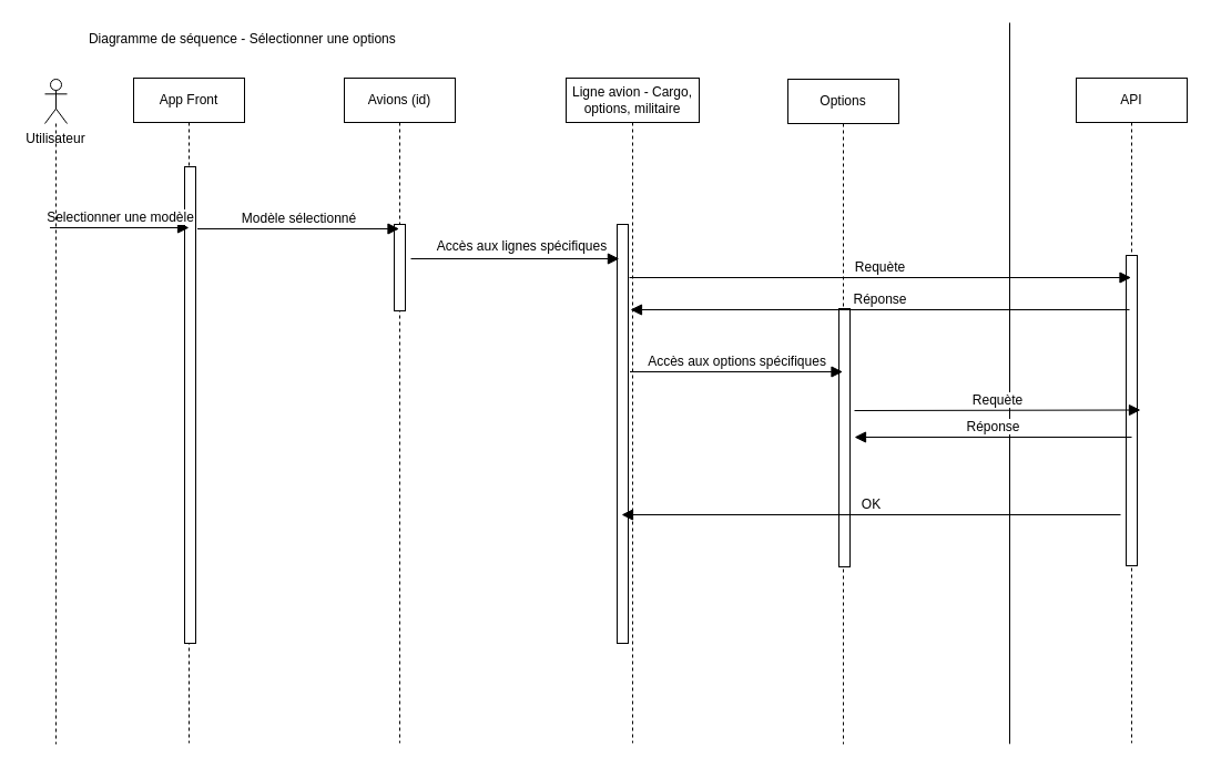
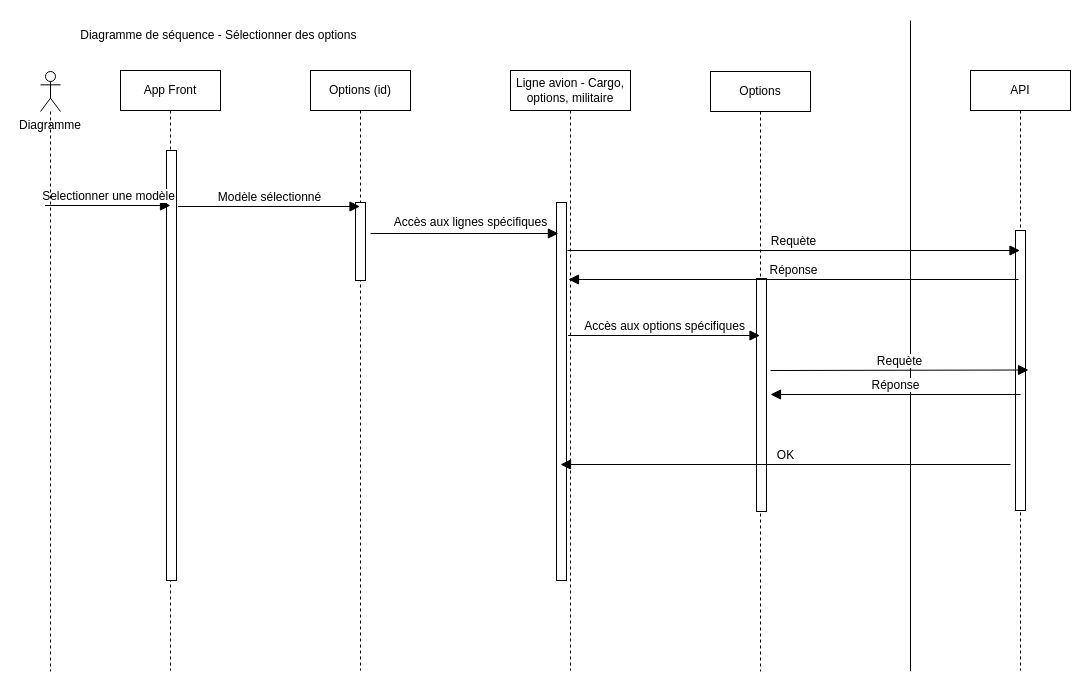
  <mxCell id="0" />
  <mxCell id="1" parent="0" />
  <mxCell id="2" value="App Front" style="shape=umlLifeline;perimeter=lifelinePerimeter;whiteSpace=wrap;html=1;container=1;dropTarget=0;collapsible=0;recursiveResize=0;outlineConnect=0;portConstraint=eastwest;newEdgeStyle={&quot;curved&quot;:0,&quot;rounded&quot;:0};" parent="1" vertex="1"><mxGeometry x="120" y="70" width="100" height="600" as="geometry" /></mxCell>
  <mxCell id="3" value="" style="html=1;points=[[0,0,0,0,5],[0,1,0,0,-5],[1,0,0,0,5],[1,1,0,0,-5]];perimeter=orthogonalPerimeter;outlineConnect=0;targetShapes=umlLifeline;portConstraint=eastwest;newEdgeStyle={&quot;curved&quot;:0,&quot;rounded&quot;:0};" parent="2" vertex="1"><mxGeometry x="46" y="80" width="10" height="430" as="geometry" /></mxCell>
  <mxCell id="4" value="Ligne avion - Cargo, options, militaire" style="shape=umlLifeline;perimeter=lifelinePerimeter;whiteSpace=wrap;html=1;container=1;dropTarget=0;collapsible=0;recursiveResize=0;outlineConnect=0;portConstraint=eastwest;newEdgeStyle={&quot;curved&quot;:0,&quot;rounded&quot;:0};" parent="1" vertex="1"><mxGeometry x="510" y="70" width="120" height="600" as="geometry" /></mxCell>
  <mxCell id="5" value="" style="html=1;points=[[0,0,0,0,5],[0,1,0,0,-5],[1,0,0,0,5],[1,1,0,0,-5]];perimeter=orthogonalPerimeter;outlineConnect=0;targetShapes=umlLifeline;portConstraint=eastwest;newEdgeStyle={&quot;curved&quot;:0,&quot;rounded&quot;:0};" parent="4" vertex="1"><mxGeometry x="46" y="132" width="10" height="378" as="geometry" /></mxCell>
  <mxCell id="6" value="Options" style="shape=umlLifeline;perimeter=lifelinePerimeter;whiteSpace=wrap;html=1;container=1;dropTarget=0;collapsible=0;recursiveResize=0;outlineConnect=0;portConstraint=eastwest;newEdgeStyle={&quot;curved&quot;:0,&quot;rounded&quot;:0};" parent="1" vertex="1"><mxGeometry x="710" y="71" width="100" height="600" as="geometry" /></mxCell>
  <mxCell id="7" value="" style="html=1;points=[[0,0,0,0,5],[0,1,0,0,-5],[1,0,0,0,5],[1,1,0,0,-5]];perimeter=orthogonalPerimeter;outlineConnect=0;targetShapes=umlLifeline;portConstraint=eastwest;newEdgeStyle={&quot;curved&quot;:0,&quot;rounded&quot;:0};" parent="6" vertex="1"><mxGeometry x="46" y="207" width="10" height="233" as="geometry" /></mxCell>
  <mxCell id="8" value="Selectionner une modèle" style="html=1;verticalAlign=bottom;endArrow=block;curved=0;rounded=0;fontSize=12;startSize=8;endSize=8;" parent="1" edge="1"><mxGeometry width="80" relative="1" as="geometry"><mxPoint x="44.5" y="205" as="sourcePoint" /><mxPoint x="170" y="205" as="targetPoint" /></mxGeometry></mxCell>
  <mxCell id="9" value="API" style="shape=umlLifeline;perimeter=lifelinePerimeter;whiteSpace=wrap;html=1;container=1;dropTarget=0;collapsible=0;recursiveResize=0;outlineConnect=0;portConstraint=eastwest;newEdgeStyle={&quot;curved&quot;:0,&quot;rounded&quot;:0};" parent="1" vertex="1"><mxGeometry x="970" y="70" width="100" height="600" as="geometry" /></mxCell>
  <mxCell id="10" value="" style="html=1;points=[[0,0,0,0,5],[0,1,0,0,-5],[1,0,0,0,5],[1,1,0,0,-5]];perimeter=orthogonalPerimeter;outlineConnect=0;targetShapes=umlLifeline;portConstraint=eastwest;newEdgeStyle={&quot;curved&quot;:0,&quot;rounded&quot;:0};" parent="9" vertex="1"><mxGeometry x="45" y="160" width="10" height="280" as="geometry" /></mxCell>
  <mxCell id="11" value="" style="shape=umlLifeline;perimeter=lifelinePerimeter;whiteSpace=wrap;html=1;container=1;dropTarget=0;collapsible=0;recursiveResize=0;outlineConnect=0;portConstraint=eastwest;newEdgeStyle={&quot;curved&quot;:0,&quot;rounded&quot;:0};participant=umlActor;" parent="1" vertex="1"><mxGeometry x="40" y="71" width="20" height="600" as="geometry" /></mxCell>
- <mxCell id="12" value="Avions (id)" style="shape=umlLifeline;perimeter=lifelinePerimeter;whiteSpace=wrap;html=1;container=1;dropTarget=0;collapsible=0;recursiveResize=0;outlineConnect=0;portConstraint=eastwest;newEdgeStyle={&quot;curved&quot;:0,&quot;rounded&quot;:0};" parent="1" vertex="1"><mxGeometry x="310" y="70" width="100" height="600" as="geometry" /></mxCell>
+ <mxCell id="12" value="Options (id)" style="shape=umlLifeline;perimeter=lifelinePerimeter;whiteSpace=wrap;html=1;container=1;dropTarget=0;collapsible=0;recursiveResize=0;outlineConnect=0;portConstraint=eastwest;newEdgeStyle={&quot;curved&quot;:0,&quot;rounded&quot;:0};" parent="1" vertex="1"><mxGeometry x="310" y="70" width="100" height="600" as="geometry" /></mxCell>
  <mxCell id="13" value="" style="html=1;points=[[0,0,0,0,5],[0,1,0,0,-5],[1,0,0,0,5],[1,1,0,0,-5]];perimeter=orthogonalPerimeter;outlineConnect=0;targetShapes=umlLifeline;portConstraint=eastwest;newEdgeStyle={&quot;curved&quot;:0,&quot;rounded&quot;:0};" parent="12" vertex="1"><mxGeometry x="45" y="132" width="10" height="78" as="geometry" /></mxCell>
  <mxCell id="14" value="Accès aux lignes spécifiques" style="html=1;verticalAlign=bottom;endArrow=block;curved=0;rounded=0;fontSize=12;startSize=8;endSize=8;" parent="1" edge="1"><mxGeometry x="0.069" y="2" width="80" relative="1" as="geometry"><mxPoint x="370" y="233" as="sourcePoint" /><mxPoint x="557.91" y="233" as="targetPoint" /><mxPoint as="offset" /></mxGeometry></mxCell>
  <mxCell id="15" value="OK" style="html=1;verticalAlign=bottom;endArrow=block;curved=0;rounded=0;fontSize=12;startSize=8;endSize=8;" parent="1" edge="1"><mxGeometry width="80" relative="1" as="geometry"><mxPoint x="1010" y="464" as="sourcePoint" /><mxPoint x="560" y="464" as="targetPoint" /></mxGeometry></mxCell>
  <mxCell id="16" value="Accès aux options spécifiques" style="html=1;verticalAlign=bottom;endArrow=block;curved=0;rounded=0;fontSize=12;startSize=8;endSize=8;" parent="1" edge="1" target="6"><mxGeometry width="80" relative="1" as="geometry"><mxPoint x="567.5" y="335" as="sourcePoint" /><mxPoint x="694" y="335" as="targetPoint" /></mxGeometry></mxCell>
- <mxCell id="17" value="Diagramme de séquence - Sélectionner une options&amp;nbsp;" style="text;html=1;align=center;verticalAlign=middle;whiteSpace=wrap;rounded=0;" vertex="1" parent="1"><mxGeometry x="70" y="20" width="300" height="30" as="geometry" /></mxCell>
- <mxCell id="18" value="Utilisateur" style="text;html=1;align=center;verticalAlign=middle;whiteSpace=wrap;rounded=0;" vertex="1" parent="1"><mxGeometry x="20" y="110" width="60" height="30" as="geometry" /></mxCell>
+ <mxCell id="17" value="Diagramme de séquence - Sélectionner des options&amp;nbsp;" style="text;html=1;align=center;verticalAlign=middle;whiteSpace=wrap;rounded=0;" vertex="1" parent="1"><mxGeometry x="70" y="20" width="300" height="30" as="geometry" /></mxCell>
+ <mxCell id="18" value="Diagramme" style="text;html=1;align=center;verticalAlign=middle;whiteSpace=wrap;rounded=0;" vertex="1" parent="1"><mxGeometry x="20" y="110" width="60" height="30" as="geometry" /></mxCell>
  <mxCell id="19" value="" style="endArrow=none;html=1;rounded=0;" edge="1" parent="1"><mxGeometry width="50" height="50" relative="1" as="geometry"><mxPoint x="910" y="670.8" as="sourcePoint" /><mxPoint x="910" y="20" as="targetPoint" /></mxGeometry></mxCell>
  <mxCell id="20" value="Modèle sélectionné" style="html=1;verticalAlign=bottom;endArrow=block;curved=0;rounded=0;fontSize=12;startSize=8;endSize=8;" edge="1" parent="1" target="12"><mxGeometry width="80" relative="1" as="geometry"><mxPoint x="177.5" y="206" as="sourcePoint" /><mxPoint x="303" y="206" as="targetPoint" /></mxGeometry></mxCell>
  <mxCell id="21" value="Requète" style="html=1;verticalAlign=bottom;endArrow=block;curved=0;rounded=0;fontSize=12;startSize=8;endSize=8;" edge="1" parent="1" target="9"><mxGeometry width="80" relative="1" as="geometry"><mxPoint x="567" y="250" as="sourcePoint" /><mxPoint x="908" y="250" as="targetPoint" /></mxGeometry></mxCell>
  <mxCell id="22" value="Réponse" style="html=1;verticalAlign=bottom;endArrow=block;curved=0;rounded=0;fontSize=12;startSize=8;endSize=8;" edge="1" parent="1"><mxGeometry width="80" relative="1" as="geometry"><mxPoint x="1020" y="394" as="sourcePoint" /><mxPoint x="770" y="394" as="targetPoint" /></mxGeometry></mxCell>
  <mxCell id="23" value="Requète" style="html=1;verticalAlign=bottom;endArrow=block;curved=0;rounded=0;fontSize=12;startSize=8;endSize=8;" edge="1" parent="1"><mxGeometry width="80" relative="1" as="geometry"><mxPoint x="770" y="370" as="sourcePoint" /><mxPoint x="1028" y="369.5" as="targetPoint" /></mxGeometry></mxCell>
  <mxCell id="24" value="Réponse" style="html=1;verticalAlign=bottom;endArrow=block;curved=0;rounded=0;fontSize=12;startSize=8;endSize=8;" edge="1" parent="1"><mxGeometry width="80" relative="1" as="geometry"><mxPoint x="1018" y="279" as="sourcePoint" /><mxPoint x="568" y="279" as="targetPoint" /></mxGeometry></mxCell>
